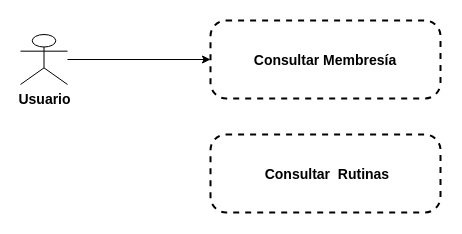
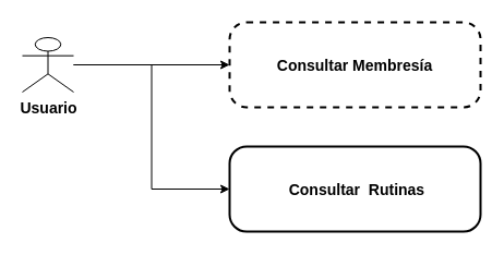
  <mxCell id="0" />
  <mxCell id="1" parent="0" />
  <mxCell id="2" style="edgeStyle=orthogonalEdgeStyle;rounded=0;orthogonalLoop=1;jettySize=auto;html=1;exitX=1;exitY=0.5;exitDx=0;exitDy=0;entryX=0;entryY=0.5;entryDx=0;entryDy=0;" edge="1" parent="1" source="4" target="5"><mxGeometry relative="1" as="geometry" /></mxCell>
+ <mxCell id="3" style="edgeStyle=orthogonalEdgeStyle;rounded=0;orthogonalLoop=1;jettySize=auto;html=1;entryX=0;entryY=0.5;entryDx=0;entryDy=0;" edge="1" parent="1" source="4" target="6"><mxGeometry relative="1" as="geometry" /></mxCell>
  <mxCell id="4" value="&lt;font style=&quot;font-size: 14px;&quot;&gt;&lt;b&gt;Usuario&lt;/b&gt;&lt;/font&gt;" style="shape=umlActor;verticalLabelPosition=bottom;verticalAlign=top;html=1;outlineConnect=0;" vertex="1" parent="1"><mxGeometry x="20" y="34" width="47" height="50" as="geometry" /></mxCell>
  <mxCell id="5" value="Consultar Membresía" style="rounded=1;arcSize=20;strokeWidth=2;fontSize=14;fontStyle=1;dashed=1;" vertex="1" parent="1"><mxGeometry x="210" y="20" width="230" height="78" as="geometry" /></mxCell>
- <mxCell id="6" value=" Consultar  Rutinas" style="rounded=1;arcSize=20;strokeWidth=2;fontSize=14;fontStyle=1;dashed=1;" vertex="1" parent="1"><mxGeometry x="210" y="134" width="230" height="78" as="geometry" /></mxCell>
+ <mxCell id="6" value=" Consultar  Rutinas" style="rounded=1;arcSize=20;strokeWidth=2;fontSize=14;fontStyle=1" vertex="1" parent="1"><mxGeometry x="210" y="134" width="230" height="78" as="geometry" /></mxCell>
